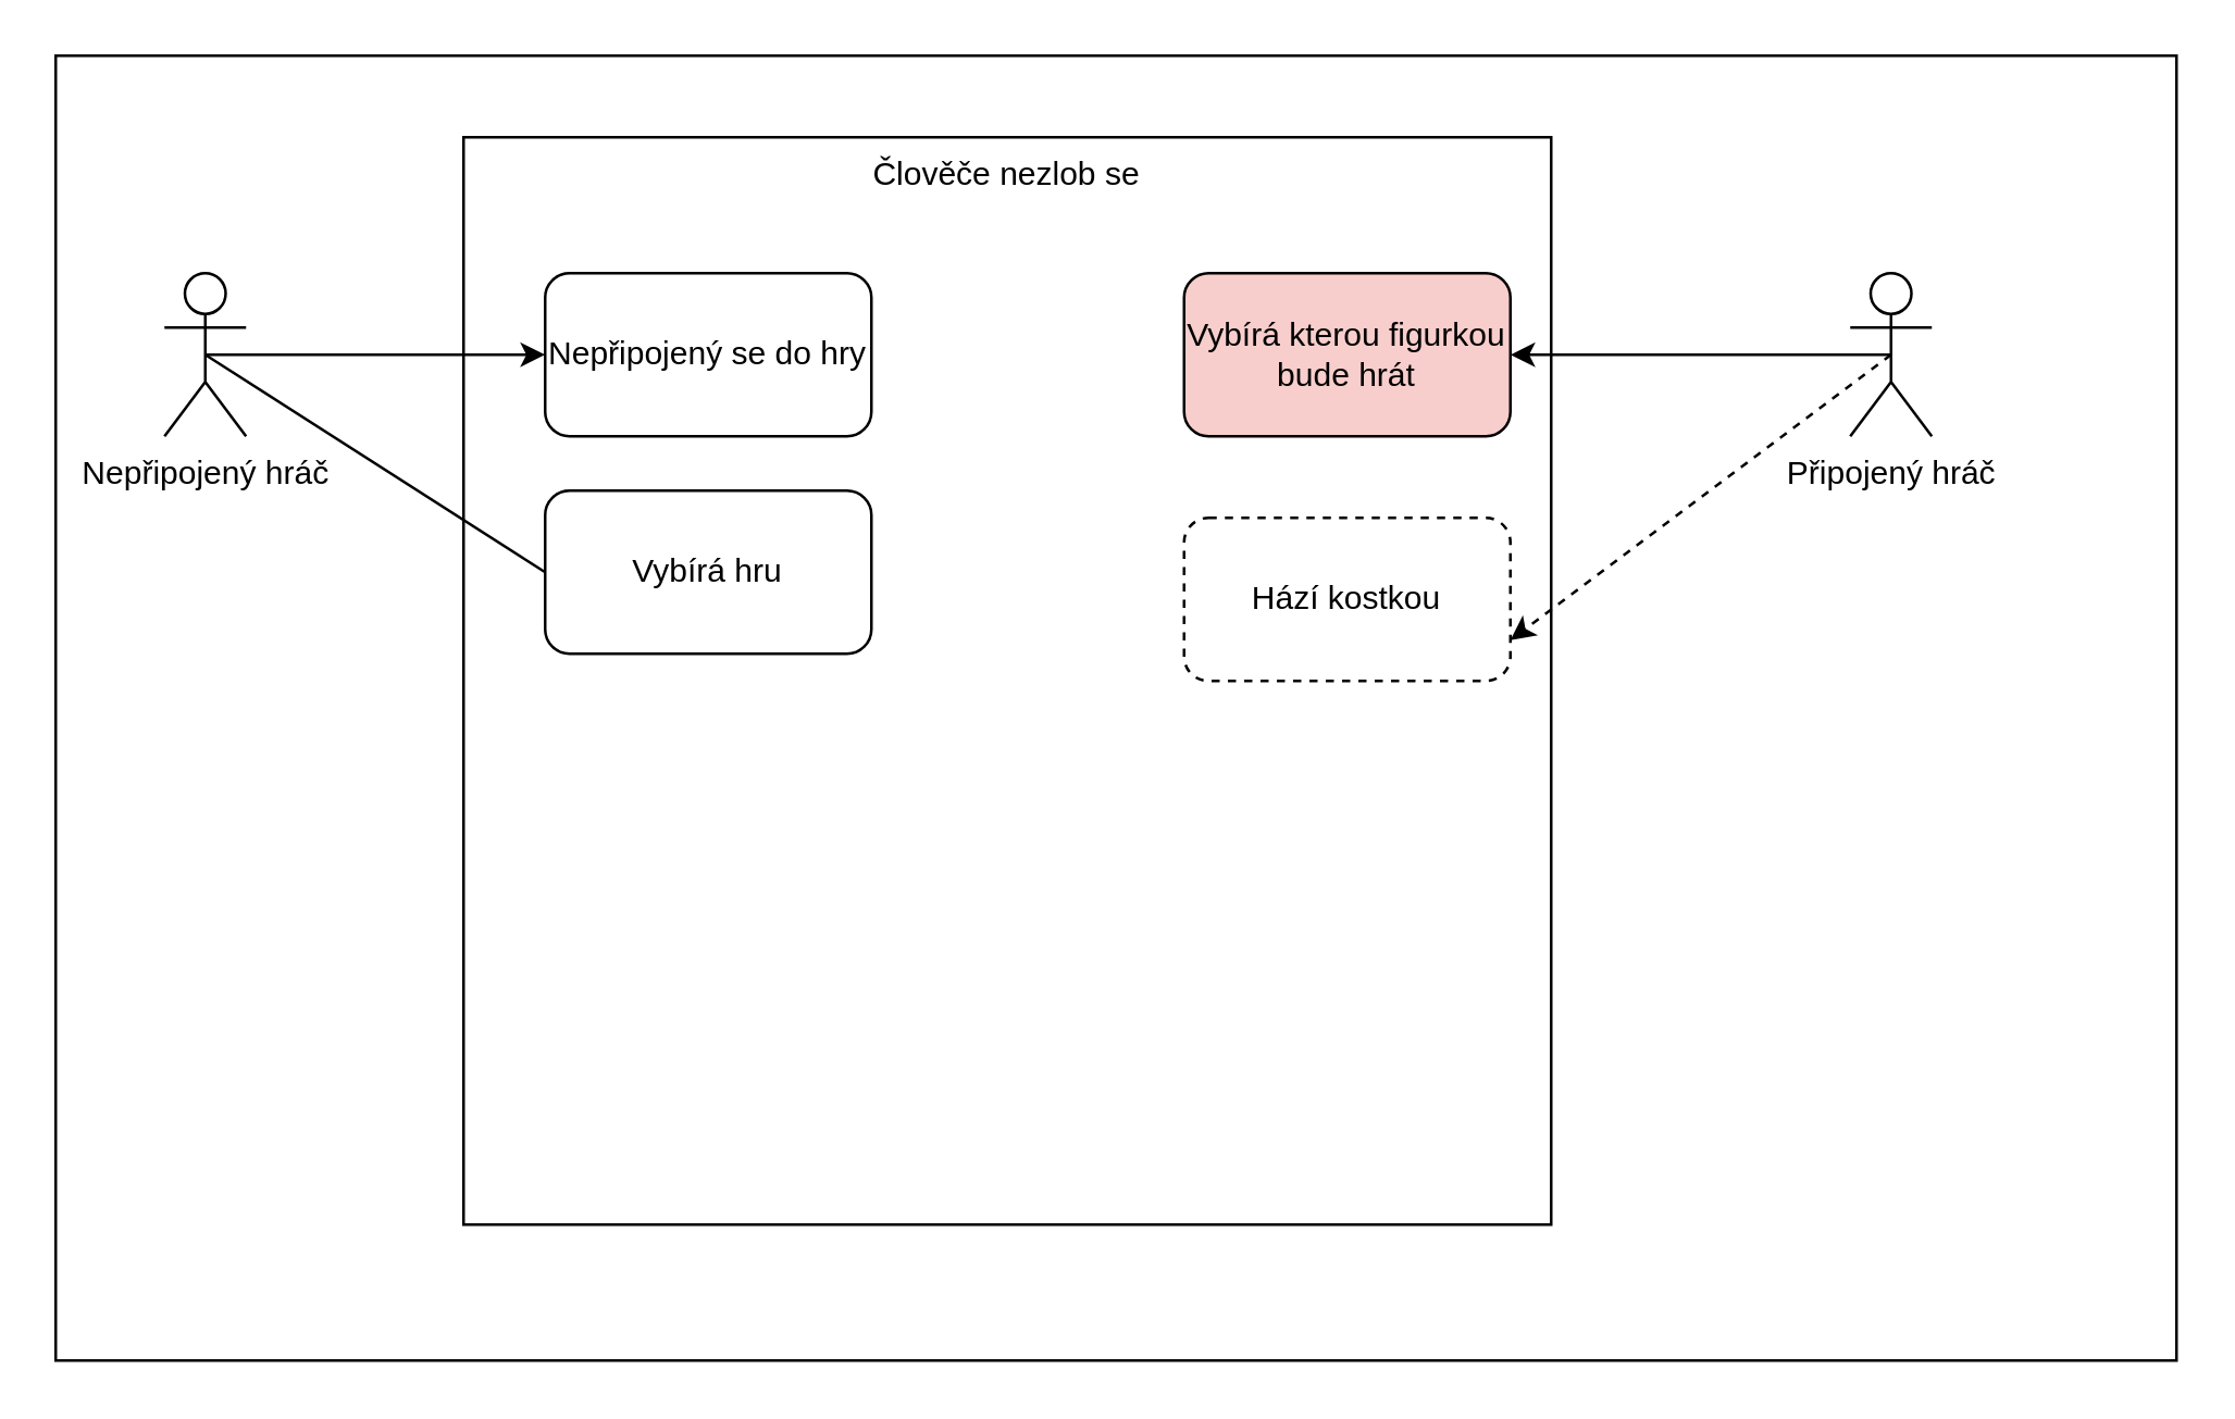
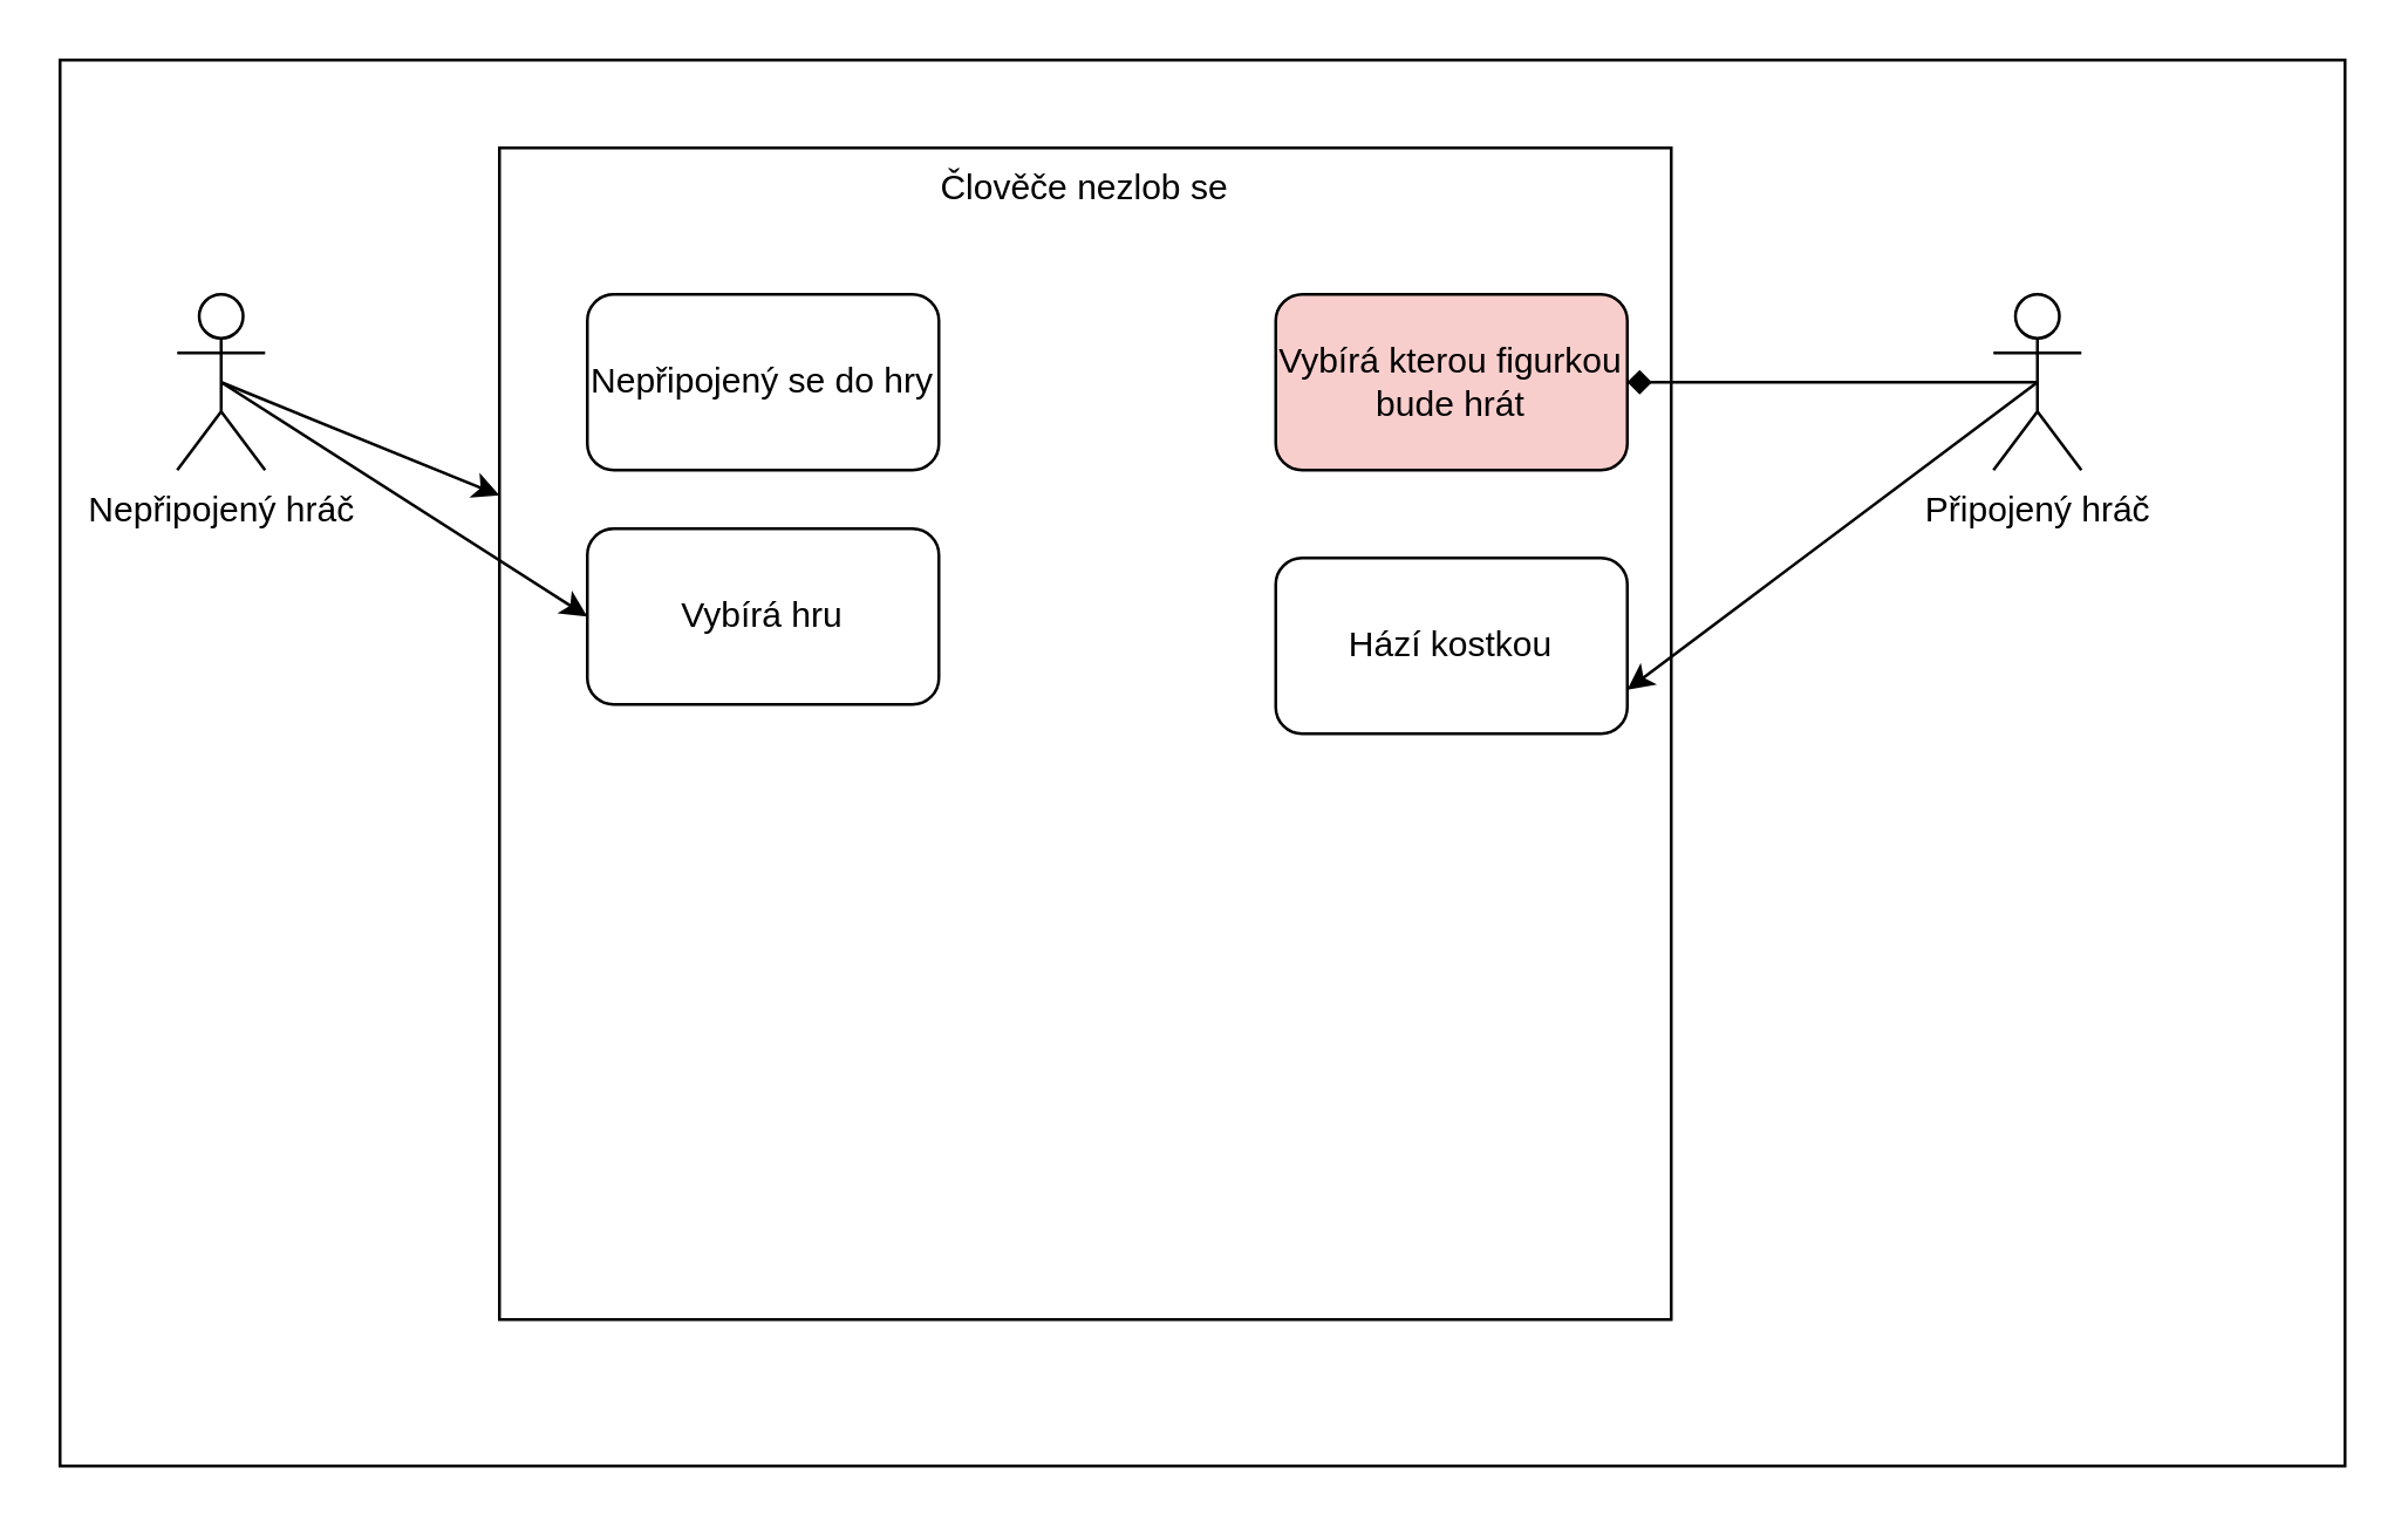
  <mxCell id="0" />
  <mxCell id="1" parent="0" />
  <mxCell id="2" value="" style="rounded=0;whiteSpace=wrap;html=1;fillColor=default;labelBackgroundColor=#FFFFFF;" vertex="1" parent="1"><mxGeometry x="20" y="20" width="780" height="480" as="geometry" /></mxCell>
  <mxCell id="3" value="Člověče nezlob se" style="whiteSpace=wrap;html=1;aspect=fixed;labelPosition=center;verticalLabelPosition=middle;align=center;verticalAlign=top;fillColor=default;" vertex="1" parent="1"><mxGeometry x="170" y="50" width="400" height="400" as="geometry" /></mxCell>
- <mxCell id="4" style="edgeStyle=none;html=1;exitX=0.5;exitY=0.5;exitDx=0;exitDy=0;exitPerimeter=0;" edge="1" parent="1" source="8" target="9"><mxGeometry relative="1" as="geometry" /></mxCell>
- <mxCell id="5" style="edgeStyle=none;html=1;exitX=0.5;exitY=0.5;exitDx=0;exitDy=0;exitPerimeter=0;entryX=0;entryY=0.5;entryDx=0;entryDy=0;endArrow=none;" edge="1" parent="1" source="8" target="7"><mxGeometry relative="1" as="geometry" /></mxCell>
- <mxCell id="6" value="Hází kostkou" style="rounded=1;whiteSpace=wrap;html=1;dashed=1;" vertex="1" parent="1"><mxGeometry x="435" y="190" width="120" height="60" as="geometry" /></mxCell>
+ <mxCell id="4" style="edgeStyle=none;html=1;exitX=0.5;exitY=0.5;exitDx=0;exitDy=0;exitPerimeter=0;" edge="1" parent="1" source="8" target="3"><mxGeometry relative="1" as="geometry" /></mxCell>
+ <mxCell id="5" style="edgeStyle=none;html=1;exitX=0.5;exitY=0.5;exitDx=0;exitDy=0;exitPerimeter=0;entryX=0;entryY=0.5;entryDx=0;entryDy=0;" edge="1" parent="1" source="8" target="7"><mxGeometry relative="1" as="geometry" /></mxCell>
+ <mxCell id="6" value="Hází kostkou" style="rounded=1;whiteSpace=wrap;html=1;" vertex="1" parent="1"><mxGeometry x="435" y="190" width="120" height="60" as="geometry" /></mxCell>
  <mxCell id="7" value="Vybírá hru" style="rounded=1;whiteSpace=wrap;html=1;" vertex="1" parent="1"><mxGeometry x="200" y="180" width="120" height="60" as="geometry" /></mxCell>
  <mxCell id="8" value="Nepřipojený hráč&lt;br&gt;" style="shape=umlActor;verticalLabelPosition=bottom;verticalAlign=top;html=1;outlineConnect=0;" vertex="1" parent="1"><mxGeometry x="60" y="100" width="30" height="60" as="geometry" /></mxCell>
  <mxCell id="9" value="Nepřipojený se do hry" style="rounded=1;whiteSpace=wrap;html=1;" vertex="1" parent="1"><mxGeometry x="200" y="100" width="120" height="60" as="geometry" /></mxCell>
  <mxCell id="10" value="Vybírá kterou figurkou bude hrát" style="rounded=1;whiteSpace=wrap;html=1;fillColor=#f8cecc;" vertex="1" parent="1"><mxGeometry x="435" y="100" width="120" height="60" as="geometry" /></mxCell>
- <mxCell id="11" style="edgeStyle=none;html=1;exitX=0.5;exitY=0.5;exitDx=0;exitDy=0;exitPerimeter=0;entryX=1;entryY=0.75;entryDx=0;entryDy=0;dashed=1;" edge="1" parent="1" source="13" target="6"><mxGeometry relative="1" as="geometry" /></mxCell>
- <mxCell id="12" style="edgeStyle=none;html=1;exitX=0.5;exitY=0.5;exitDx=0;exitDy=0;exitPerimeter=0;" edge="1" parent="1" source="13" target="10"><mxGeometry relative="1" as="geometry" /></mxCell>
+ <mxCell id="11" style="edgeStyle=none;html=1;exitX=0.5;exitY=0.5;exitDx=0;exitDy=0;exitPerimeter=0;entryX=1;entryY=0.75;entryDx=0;entryDy=0;" edge="1" parent="1" source="13" target="6"><mxGeometry relative="1" as="geometry" /></mxCell>
+ <mxCell id="12" style="edgeStyle=none;html=1;exitX=0.5;exitY=0.5;exitDx=0;exitDy=0;exitPerimeter=0;endArrow=diamond;" edge="1" parent="1" source="13" target="10"><mxGeometry relative="1" as="geometry" /></mxCell>
  <mxCell id="13" value="Připojený hráč&lt;br&gt;" style="shape=umlActor;verticalLabelPosition=bottom;verticalAlign=top;html=1;outlineConnect=0;" vertex="1" parent="1"><mxGeometry x="680" y="100" width="30" height="60" as="geometry" /></mxCell>
